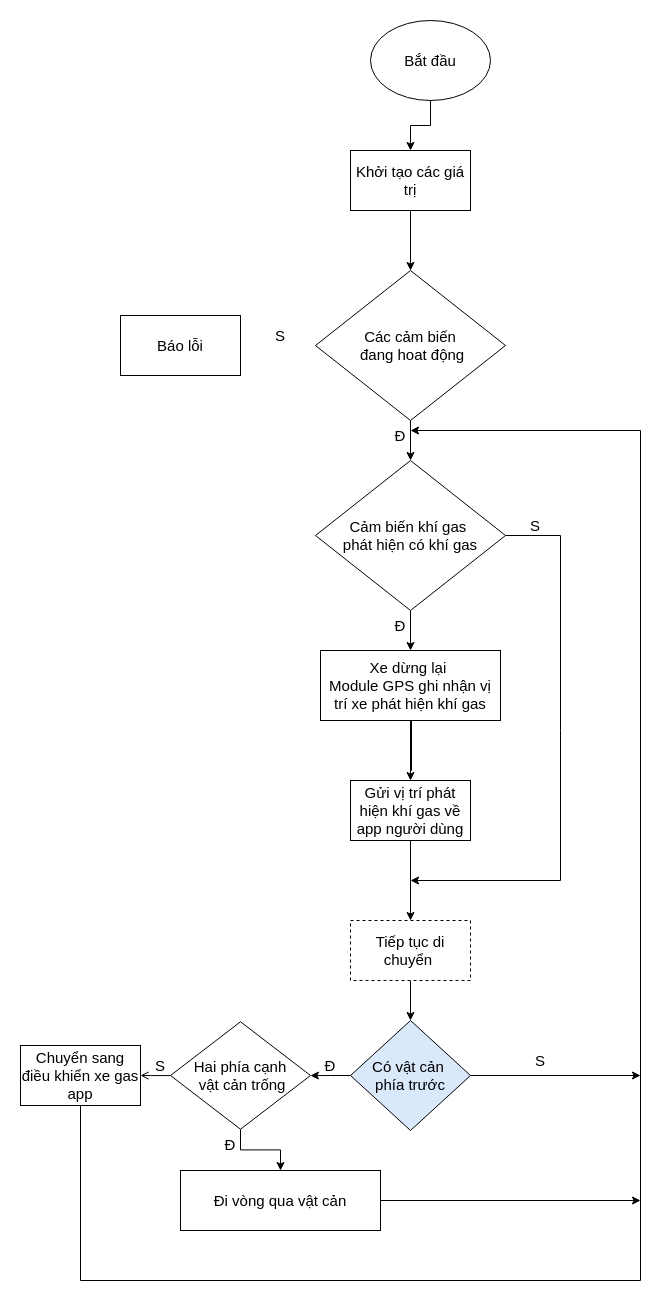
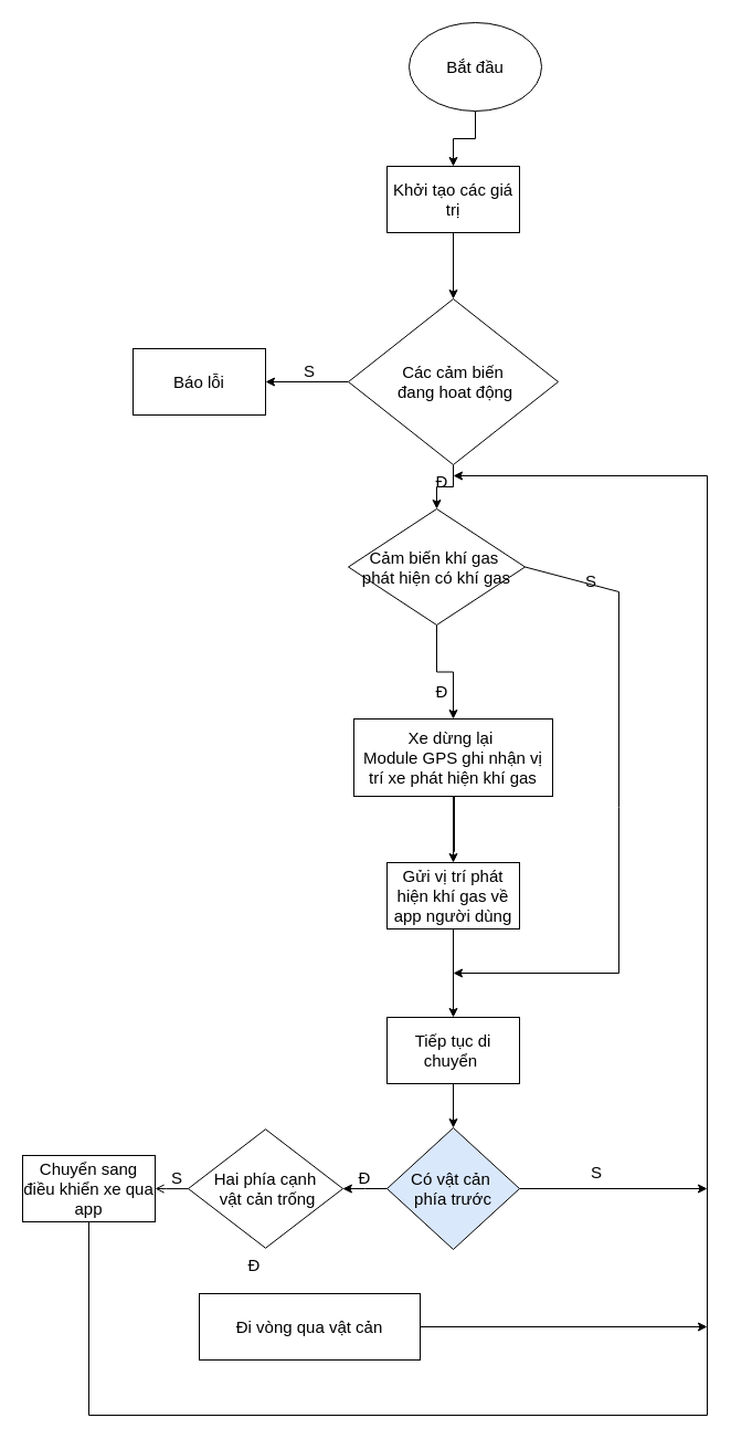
  <mxCell id="0" />
  <mxCell id="1" parent="0" />
  <mxCell id="2" value="" style="edgeStyle=orthogonalEdgeStyle;rounded=0;orthogonalLoop=1;jettySize=auto;html=1;fontSize=15;" parent="1" source="3" target="5" edge="1"><mxGeometry relative="1" as="geometry" /></mxCell>
  <mxCell id="3" value="Bắt đầu" style="ellipse;whiteSpace=wrap;html=1;fontSize=15;" parent="1" vertex="1"><mxGeometry x="370" y="20" width="120" height="80" as="geometry" /></mxCell>
  <mxCell id="4" value="" style="edgeStyle=orthogonalEdgeStyle;rounded=0;orthogonalLoop=1;jettySize=auto;html=1;fontSize=15;" parent="1" source="5" target="8" edge="1"><mxGeometry relative="1" as="geometry" /></mxCell>
  <mxCell id="5" value="Khởi tạo các giá trị" style="whiteSpace=wrap;html=1;fontSize=15;" parent="1" vertex="1"><mxGeometry x="350" y="150" width="120" height="60" as="geometry" /></mxCell>
+ <mxCell id="6" value="" style="edgeStyle=orthogonalEdgeStyle;rounded=0;orthogonalLoop=1;jettySize=auto;html=1;fontSize=15;" parent="1" source="8" target="9" edge="1"><mxGeometry relative="1" as="geometry" /></mxCell>
  <mxCell id="7" value="" style="edgeStyle=orthogonalEdgeStyle;rounded=0;orthogonalLoop=1;jettySize=auto;html=1;fontSize=15;" parent="1" source="8" target="12" edge="1"><mxGeometry relative="1" as="geometry" /></mxCell>
  <mxCell id="8" value="Các cảm biến&lt;div style=&quot;font-size: 15px;&quot;&gt;&amp;nbsp;đang hoat động&lt;/div&gt;" style="rhombus;whiteSpace=wrap;html=1;fontSize=15;" parent="1" vertex="1"><mxGeometry x="315" y="270" width="190" height="150" as="geometry" /></mxCell>
  <mxCell id="9" value="Báo lỗi" style="whiteSpace=wrap;html=1;fontSize=15;" parent="1" vertex="1"><mxGeometry x="120" y="315" width="120" height="60" as="geometry" /></mxCell>
  <mxCell id="10" value="" style="edgeStyle=orthogonalEdgeStyle;rounded=0;orthogonalLoop=1;jettySize=auto;html=1;fontSize=15;" parent="1" target="14" edge="1"><mxGeometry relative="1" as="geometry"><mxPoint x="410" y="770" as="sourcePoint" /><Array as="points"><mxPoint x="411" y="770" /><mxPoint x="411" y="720" /><mxPoint x="410" y="720" /></Array></mxGeometry></mxCell>
  <mxCell id="11" value="" style="edgeStyle=orthogonalEdgeStyle;rounded=0;orthogonalLoop=1;jettySize=auto;html=1;" parent="1" source="12" target="36" edge="1"><mxGeometry relative="1" as="geometry" /></mxCell>
- <mxCell id="12" value="Cảm biến khí gas&amp;nbsp;&lt;div style=&quot;font-size: 15px;&quot;&gt;phát hiện có khí gas&lt;/div&gt;" style="rhombus;whiteSpace=wrap;html=1;fontSize=15;" parent="1" vertex="1"><mxGeometry x="315" y="460" width="190" height="150" as="geometry" /></mxCell>
+ <mxCell id="12" value="Cảm biến khí gas&amp;nbsp;&lt;div style=&quot;font-size: 15px;&quot;&gt;phát hiện có khí gas&lt;/div&gt;" style="rhombus;whiteSpace=wrap;html=1;fontSize=15;" parent="1" vertex="1"><mxGeometry x="315" y="460" width="160" height="105" as="geometry" /></mxCell>
  <mxCell id="13" value="" style="edgeStyle=orthogonalEdgeStyle;rounded=0;orthogonalLoop=1;jettySize=auto;html=1;fontSize=15;" parent="1" source="14" target="16" edge="1"><mxGeometry relative="1" as="geometry" /></mxCell>
  <mxCell id="14" value="Gửi vị trí phát hiện khí gas về app người dùng" style="whiteSpace=wrap;html=1;fontSize=15;" parent="1" vertex="1"><mxGeometry x="350" y="780" width="120" height="60" as="geometry" /></mxCell>
  <mxCell id="15" value="" style="edgeStyle=orthogonalEdgeStyle;rounded=0;orthogonalLoop=1;jettySize=auto;html=1;fontSize=15;" parent="1" source="16" target="23" edge="1"><mxGeometry relative="1" as="geometry" /></mxCell>
- <mxCell id="16" value="Tiếp tục di chuyển&amp;nbsp;" style="whiteSpace=wrap;html=1;fontSize=15;dashed=1;" parent="1" vertex="1"><mxGeometry x="350" y="920" width="120" height="60" as="geometry" /></mxCell>
+ <mxCell id="16" value="Tiếp tục di chuyển&amp;nbsp;" style="whiteSpace=wrap;html=1;fontSize=15;" parent="1" vertex="1"><mxGeometry x="350" y="920" width="120" height="60" as="geometry" /></mxCell>
  <mxCell id="17" value="" style="endArrow=classic;html=1;rounded=0;exitX=1;exitY=0.5;exitDx=0;exitDy=0;fontSize=15;" parent="1" source="12" edge="1"><mxGeometry width="50" height="50" relative="1" as="geometry"><mxPoint x="500" y="570" as="sourcePoint" /><mxPoint x="410" y="880" as="targetPoint" /><Array as="points"><mxPoint x="560" y="535" /><mxPoint x="560" y="730" /><mxPoint x="560" y="880" /></Array></mxGeometry></mxCell>
  <mxCell id="18" value="Đ" style="text;html=1;align=center;verticalAlign=middle;whiteSpace=wrap;rounded=0;fontSize=15;" parent="1" vertex="1"><mxGeometry x="370" y="610" width="60" height="30" as="geometry" /></mxCell>
  <mxCell id="19" value="S" style="text;html=1;align=center;verticalAlign=middle;whiteSpace=wrap;rounded=0;fontSize=15;" parent="1" vertex="1"><mxGeometry x="505" y="510" width="60" height="30" as="geometry" /></mxCell>
  <mxCell id="20" value="Đ" style="text;html=1;align=center;verticalAlign=middle;whiteSpace=wrap;rounded=0;fontSize=15;" parent="1" vertex="1"><mxGeometry x="370" y="420" width="60" height="30" as="geometry" /></mxCell>
  <mxCell id="21" value="S" style="text;html=1;align=center;verticalAlign=middle;whiteSpace=wrap;rounded=0;fontSize=15;" parent="1" vertex="1"><mxGeometry x="250" y="320" width="60" height="30" as="geometry" /></mxCell>
  <mxCell id="22" value="" style="edgeStyle=orthogonalEdgeStyle;rounded=0;orthogonalLoop=1;jettySize=auto;html=1;fontSize=15;" parent="1" source="23" target="26" edge="1"><mxGeometry relative="1" as="geometry" /></mxCell>
  <mxCell id="23" value="Có vật cản&amp;nbsp;&lt;div style=&quot;font-size: 15px;&quot;&gt;phía trước&lt;/div&gt;" style="rhombus;whiteSpace=wrap;html=1;fontSize=15;fillColor=#dae8fc;" parent="1" vertex="1"><mxGeometry x="350" y="1020" width="120" height="110" as="geometry" /></mxCell>
- <mxCell id="24" value="" style="edgeStyle=orthogonalEdgeStyle;rounded=0;orthogonalLoop=1;jettySize=auto;html=1;fontSize=15;" parent="1" source="26" target="27" edge="1"><mxGeometry relative="1" as="geometry" /></mxCell>
  <mxCell id="25" value="" style="edgeStyle=orthogonalEdgeStyle;rounded=0;orthogonalLoop=1;jettySize=auto;html=1;fontSize=15;endArrow=open;" parent="1" source="26" target="28" edge="1"><mxGeometry relative="1" as="geometry" /></mxCell>
  <mxCell id="26" value="Hai phía cạnh&lt;div style=&quot;font-size: 15px;&quot;&gt;&amp;nbsp;vật cản trống&lt;/div&gt;" style="rhombus;whiteSpace=wrap;html=1;fontSize=15;" parent="1" vertex="1"><mxGeometry x="170" y="1021.25" width="140" height="107.5" as="geometry" /></mxCell>
  <mxCell id="27" value="Đi vòng qua vật cản" style="whiteSpace=wrap;html=1;fontSize=15;" parent="1" vertex="1"><mxGeometry x="180" y="1170" width="200" height="60" as="geometry" /></mxCell>
- <mxCell id="28" value="Chuyển sang điều khiển xe gas app" style="whiteSpace=wrap;html=1;fontSize=15;" parent="1" vertex="1"><mxGeometry x="20" y="1045" width="120" height="60" as="geometry" /></mxCell>
+ <mxCell id="28" value="Chuyển sang điều khiển xe qua app" style="whiteSpace=wrap;html=1;fontSize=15;" parent="1" vertex="1"><mxGeometry x="20" y="1045" width="120" height="60" as="geometry" /></mxCell>
  <mxCell id="29" value="S" style="text;html=1;align=center;verticalAlign=middle;whiteSpace=wrap;rounded=0;fontSize=15;" parent="1" vertex="1"><mxGeometry x="130" y="1050" width="60" height="30" as="geometry" /></mxCell>
  <mxCell id="30" value="Đ" style="text;html=1;align=center;verticalAlign=middle;whiteSpace=wrap;rounded=0;fontSize=15;" parent="1" vertex="1"><mxGeometry x="200" y="1128.75" width="60" height="30" as="geometry" /></mxCell>
  <mxCell id="31" value="Đ" style="text;html=1;align=center;verticalAlign=middle;whiteSpace=wrap;rounded=0;fontSize=15;" parent="1" vertex="1"><mxGeometry x="300" y="1050" width="60" height="30" as="geometry" /></mxCell>
  <mxCell id="32" value="" style="endArrow=classic;html=1;rounded=0;exitX=0.5;exitY=1;exitDx=0;exitDy=0;fontSize=15;" parent="1" source="28" edge="1"><mxGeometry width="50" height="50" relative="1" as="geometry"><mxPoint x="80" y="1115" as="sourcePoint" /><mxPoint x="410" y="430" as="targetPoint" /><Array as="points"><mxPoint x="80" y="1280" /><mxPoint x="640" y="1280" /><mxPoint x="640" y="430" /></Array></mxGeometry></mxCell>
  <mxCell id="33" value="" style="endArrow=classic;html=1;rounded=0;exitX=1;exitY=0.5;exitDx=0;exitDy=0;fontSize=15;" parent="1" source="27" edge="1"><mxGeometry width="50" height="50" relative="1" as="geometry"><mxPoint x="420" y="970" as="sourcePoint" /><mxPoint x="640" y="1200" as="targetPoint" /></mxGeometry></mxCell>
  <mxCell id="34" value="" style="endArrow=classic;html=1;rounded=0;exitX=1;exitY=0.5;exitDx=0;exitDy=0;fontSize=15;" parent="1" source="23" edge="1"><mxGeometry width="50" height="50" relative="1" as="geometry"><mxPoint x="280" y="770" as="sourcePoint" /><mxPoint x="640" y="1075" as="targetPoint" /></mxGeometry></mxCell>
  <mxCell id="35" value="S" style="text;html=1;align=center;verticalAlign=middle;whiteSpace=wrap;rounded=0;fontSize=15;" parent="1" vertex="1"><mxGeometry x="510" y="1045" width="60" height="30" as="geometry" /></mxCell>
  <mxCell id="36" value="Xe dừng lại&amp;nbsp;&lt;div&gt;Module GPS ghi nhận vị trí xe phát hiện khí gas&lt;/div&gt;" style="whiteSpace=wrap;html=1;fontSize=15;" parent="1" vertex="1"><mxGeometry x="320" y="650" width="180" height="70" as="geometry" /></mxCell>
